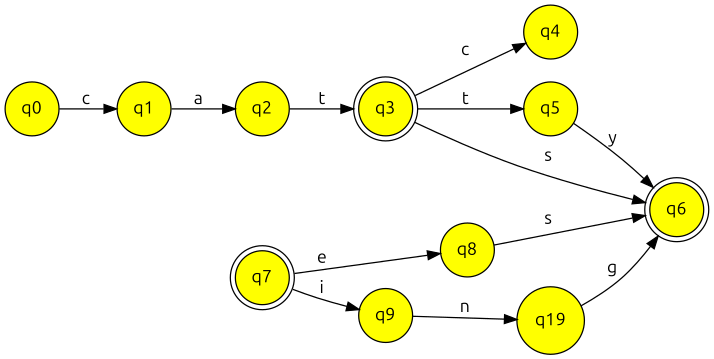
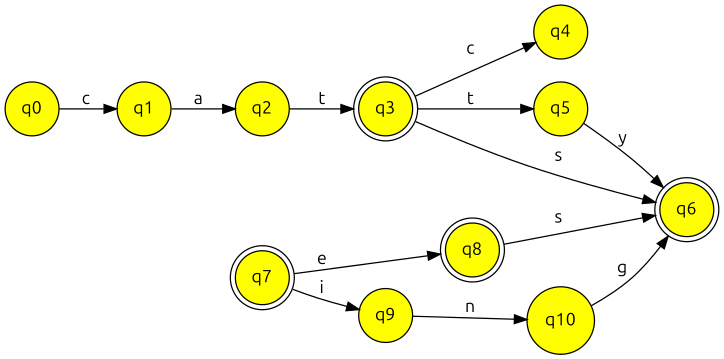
  digraph {
    fontname=Ubuntu
    rankdir=LR
    node [fillcolor=yellow fontname=Ubuntu shape=circle style=filled]
    edge [fontname=Ubuntu]
    n1 [label=q0]
    n2 [label=q1]
    n3 [label=q2]
    n4 [label=q3 shape=doublecircle]
    n5 [label=q4]
    n6 [label=q5]
    n7 [label=q6 shape=doublecircle]
    n8 [label=q7 shape=doublecircle]
-   n9 [label=q8]
+   n9 [label=q8 shape=doublecircle]
    n10 [label=q9]
-   n11 [label=q19]
+   n11 [label=q10]
    n1 -> n2 [label="c "]
    n2 -> n3 [label="a "]
    n3 -> n4 [label="t "]
    n4 -> n5 [label="c "]
    n4 -> n6 [label="t "]
    n4 -> n7 [label="s "]
    n6 -> n7 [label="y "]
    n8 -> n9 [label="e "]
    n8 -> n10 [label="i "]
    n9 -> n7 [label="s "]
    n10 -> n11 [label="n "]
    n11 -> n7 [label="g "]
  }
